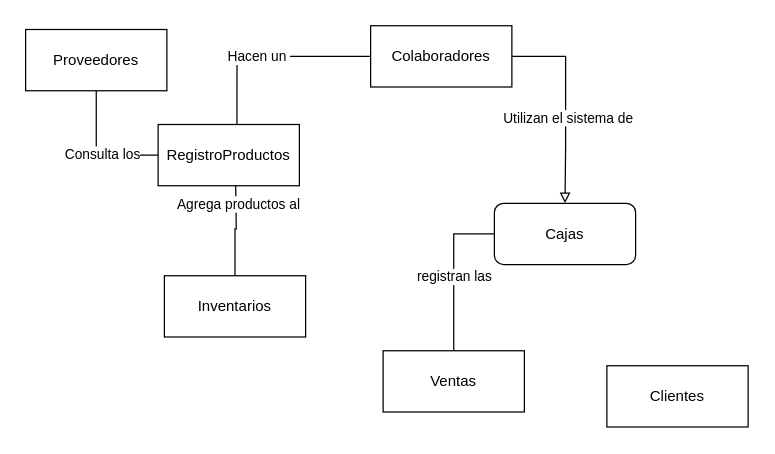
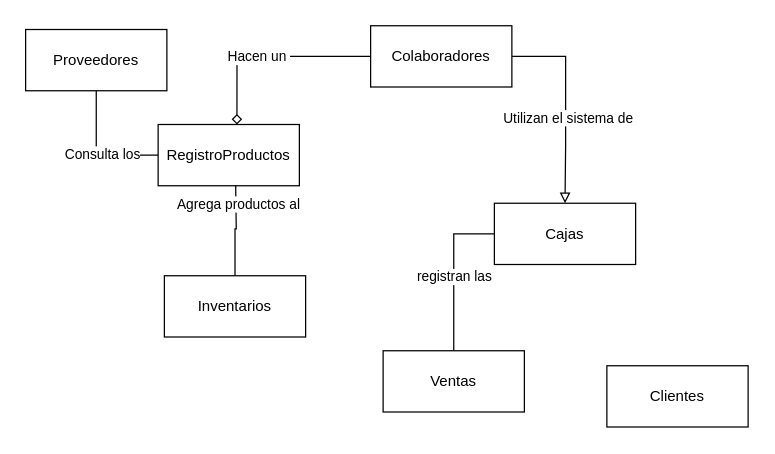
  <mxCell id="0" />
  <mxCell id="1" parent="0" />
  <mxCell id="2" style="edgeStyle=orthogonalEdgeStyle;rounded=0;orthogonalLoop=1;jettySize=auto;html=1;entryX=0.5;entryY=0;entryDx=0;entryDy=0;endArrow=block;endFill=0;" edge="1" parent="1" source="6" target="9"><mxGeometry relative="1" as="geometry"><Array as="points"><mxPoint x="452" y="45" /><mxPoint x="452" y="116" /></Array></mxGeometry></mxCell>
  <mxCell id="3" value="&amp;nbsp;Utilizan el sistema de&amp;nbsp;" style="edgeLabel;html=1;align=center;verticalAlign=middle;resizable=0;points=[];" vertex="1" connectable="0" parent="2"><mxGeometry x="0.146" y="1" relative="1" as="geometry"><mxPoint as="offset" /></mxGeometry></mxCell>
- <mxCell id="4" style="edgeStyle=orthogonalEdgeStyle;rounded=0;orthogonalLoop=1;jettySize=auto;html=1;endArrow=none;endFill=0;entryX=0.558;entryY=0;entryDx=0;entryDy=0;entryPerimeter=0;" edge="1" parent="1" source="6" target="15"><mxGeometry relative="1" as="geometry"><mxPoint x="35.5" y="109.333" as="targetPoint" /></mxGeometry></mxCell>
+ <mxCell id="4" style="edgeStyle=orthogonalEdgeStyle;rounded=0;orthogonalLoop=1;jettySize=auto;html=1;endArrow=diamond;endFill=0;entryX=0.558;entryY=0;entryDx=0;entryDy=0;entryPerimeter=0;" edge="1" parent="1" source="6" target="15"><mxGeometry relative="1" as="geometry"><mxPoint x="35.5" y="109.333" as="targetPoint" /></mxGeometry></mxCell>
  <mxCell id="5" value="&amp;nbsp;Hacen un&amp;nbsp;" style="edgeLabel;html=1;align=center;verticalAlign=middle;resizable=0;points=[];" vertex="1" connectable="0" parent="4"><mxGeometry x="0.142" relative="1" as="geometry"><mxPoint as="offset" /></mxGeometry></mxCell>
  <mxCell id="6" value="Colaboradores" style="rounded=0;whiteSpace=wrap;html=1;" parent="1" vertex="1"><mxGeometry x="296" y="20" width="113" height="49" as="geometry" /></mxCell>
  <mxCell id="7" style="edgeStyle=orthogonalEdgeStyle;rounded=0;orthogonalLoop=1;jettySize=auto;html=1;entryX=0.5;entryY=0;entryDx=0;entryDy=0;exitX=0;exitY=0.5;exitDx=0;exitDy=0;endArrow=none;endFill=0;" edge="1" parent="1" source="9" target="14"><mxGeometry relative="1" as="geometry" /></mxCell>
  <mxCell id="8" value="&amp;nbsp;registran las&amp;nbsp;" style="edgeLabel;html=1;align=center;verticalAlign=middle;resizable=0;points=[];" vertex="1" connectable="0" parent="7"><mxGeometry x="0.051" relative="1" as="geometry"><mxPoint as="offset" /></mxGeometry></mxCell>
- <mxCell id="9" value="Cajas" style="whiteSpace=wrap;html=1;rounded=1;" parent="1" vertex="1"><mxGeometry x="395" y="162" width="113" height="49" as="geometry" /></mxCell>
+ <mxCell id="9" value="Cajas" style="rounded=0;whiteSpace=wrap;html=1;" parent="1" vertex="1"><mxGeometry x="395" y="162" width="113" height="49" as="geometry" /></mxCell>
  <mxCell id="10" style="edgeStyle=orthogonalEdgeStyle;rounded=0;orthogonalLoop=1;jettySize=auto;html=1;endArrow=none;endFill=0;" edge="1" parent="1" source="12"><mxGeometry relative="1" as="geometry"><mxPoint x="188" y="144" as="targetPoint" /></mxGeometry></mxCell>
  <mxCell id="11" value="&amp;nbsp; Agrega productos al&amp;nbsp;" style="edgeLabel;html=1;align=center;verticalAlign=middle;resizable=0;points=[];" vertex="1" connectable="0" parent="10"><mxGeometry x="0.251" y="2" relative="1" as="geometry"><mxPoint x="2" y="-11" as="offset" /></mxGeometry></mxCell>
  <mxCell id="12" value="Inventarios" style="rounded=0;whiteSpace=wrap;html=1;" parent="1" vertex="1"><mxGeometry x="131" y="220" width="113" height="49" as="geometry" /></mxCell>
  <mxCell id="13" value="Clientes" style="rounded=0;whiteSpace=wrap;html=1;" vertex="1" parent="1"><mxGeometry x="485" y="292" width="113" height="49" as="geometry" /></mxCell>
  <mxCell id="14" value="Ventas" style="rounded=0;whiteSpace=wrap;html=1;" vertex="1" parent="1"><mxGeometry x="306" y="280" width="113" height="49" as="geometry" /></mxCell>
  <mxCell id="15" value="RegistroProductos" style="rounded=0;whiteSpace=wrap;html=1;" vertex="1" parent="1"><mxGeometry x="126" y="99" width="113" height="49" as="geometry" /></mxCell>
  <mxCell id="16" style="edgeStyle=orthogonalEdgeStyle;rounded=0;orthogonalLoop=1;jettySize=auto;html=1;entryX=0;entryY=0.5;entryDx=0;entryDy=0;endArrow=none;endFill=0;" edge="1" parent="1" source="18" target="15"><mxGeometry relative="1" as="geometry"><Array as="points"><mxPoint x="77" y="124" /></Array></mxGeometry></mxCell>
  <mxCell id="17" value="&amp;nbsp;Consulta los" style="edgeLabel;html=1;align=center;verticalAlign=middle;resizable=0;points=[];" vertex="1" connectable="0" parent="16"><mxGeometry x="-0.005" y="3" relative="1" as="geometry"><mxPoint as="offset" /></mxGeometry></mxCell>
  <mxCell id="18" value="Proveedores" style="rounded=0;whiteSpace=wrap;html=1;" vertex="1" parent="1"><mxGeometry x="20" y="23" width="113" height="49" as="geometry" /></mxCell>
